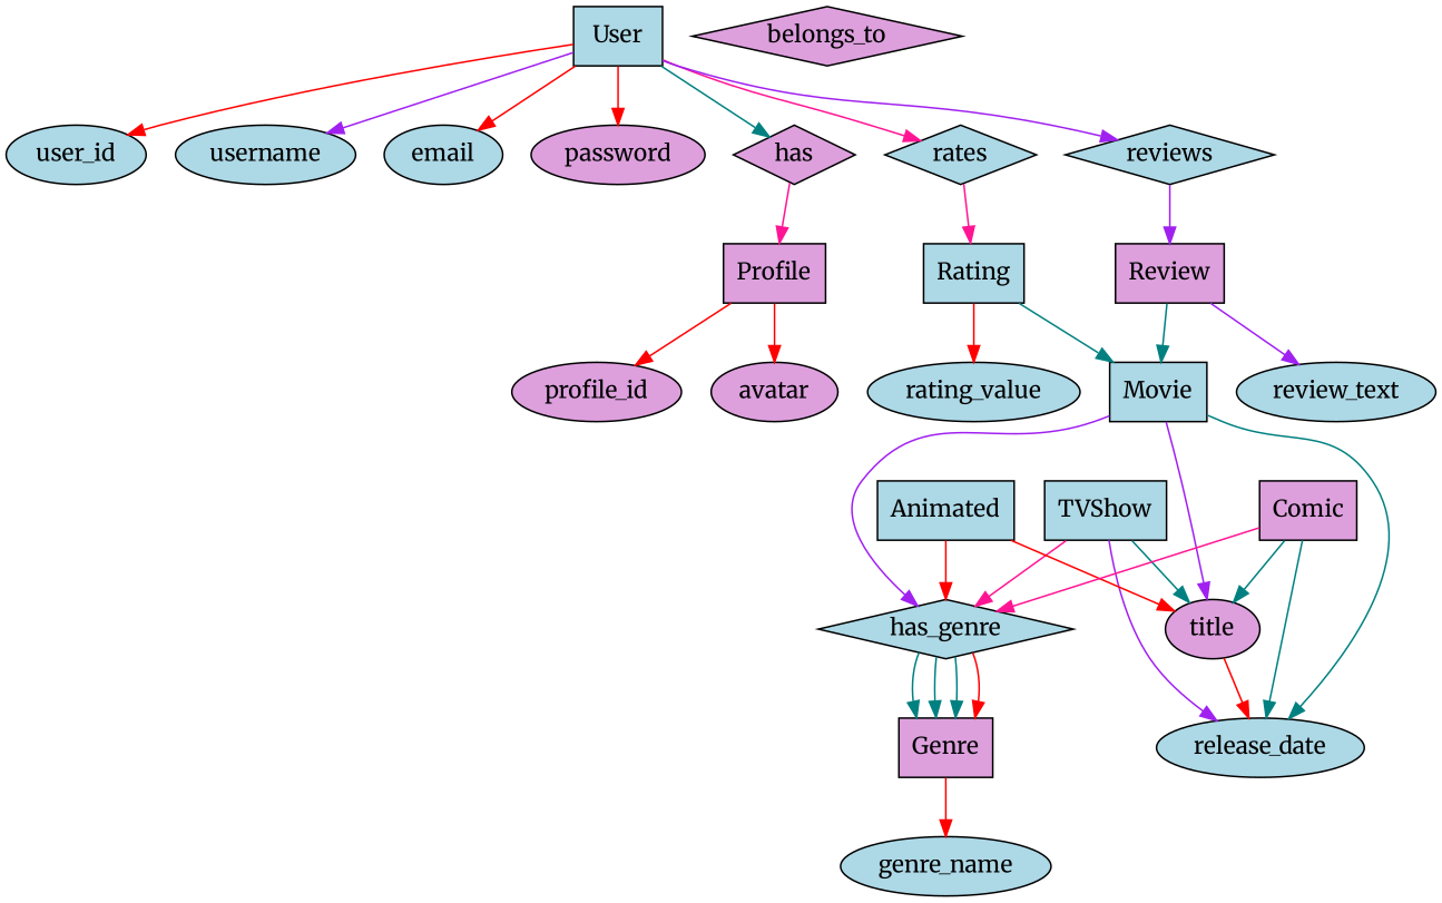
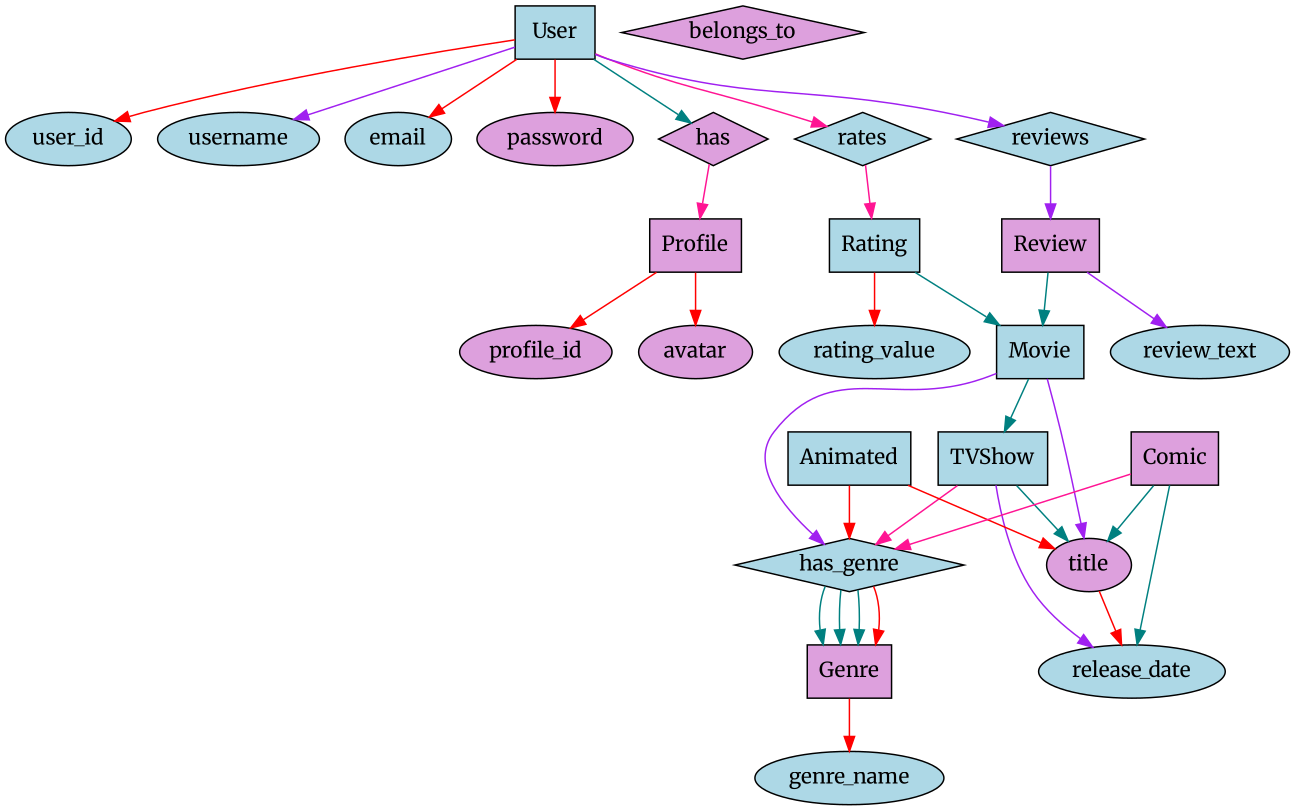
  digraph {
    fontname=Merriweather
    node [fillcolor=lightblue fontname=Merriweather shape=ellipse style=filled]
    edge [color=red fontname=Merriweather]
    n1 [label=User shape=rectangle]
    n2 [label=user_id]
    n3 [label=username]
    n4 [label=email]
    n5 [fillcolor=plum label=password]
    n6 [fillcolor=plum label=has shape=diamond]
    n7 [label=rates shape=diamond]
    n8 [label=reviews shape=diamond]
    n9 [fillcolor=plum label=Profile shape=rectangle]
    n10 [label=Rating shape=rectangle]
    n11 [fillcolor=plum label=Review shape=rectangle]
    n12 [fillcolor=plum label=profile_id]
    n13 [fillcolor=plum label=avatar]
    n14 [label=Movie shape=rectangle]
    n15 [fillcolor=plum label=title]
    n16 [label=release_date]
    n17 [label=has_genre shape=diamond]
    n18 [fillcolor=plum label=Genre shape=rectangle]
    n19 [label=TVShow shape=rectangle]
    n20 [label=Animated shape=rectangle]
    n21 [fillcolor=plum label=Comic shape=rectangle]
    n22 [label=genre_name]
    n23 [label=rating_value]
    n24 [label=review_text]
    n25 [fillcolor=plum label=belongs_to shape=diamond]
    n1 -> n2
    n1 -> n3 [color=purple]
    n1 -> n4
    n1 -> n5
    n1 -> n6 [color=teal]
    n1 -> n7 [color=deeppink]
    n1 -> n8 [color=purple]
    n6 -> n9 [color=deeppink]
    n7 -> n10 [color=deeppink]
    n8 -> n11 [color=purple]
    n9 -> n12
    n9 -> n13
    n10 -> n14 [color=teal]
    n10 -> n23
    n11 -> n14 [color=teal]
    n11 -> n24 [color=purple]
    n14 -> n15 [color=purple]
-   n14 -> n16 [color=teal]
+   n14 -> n19 [color=teal]
    n14 -> n17 [color=purple]
    n15 -> n16
    n17 -> n18 [color=teal]
    n17 -> n18 [color=teal]
    n17 -> n18 [color=teal]
    n17 -> n18
    n18 -> n22
    n19 -> n15 [color=teal]
    n19 -> n16 [color=purple]
    n19 -> n17 [color=deeppink]
    n20 -> n15
    n20 -> n17
    n21 -> n15 [color=teal]
    n21 -> n16 [color=teal]
    n21 -> n17 [color=deeppink]
  }
